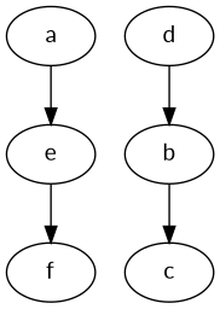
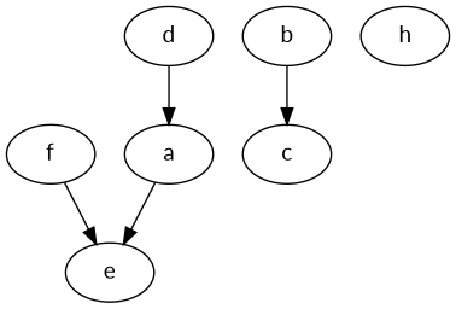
  strict digraph {
    fontname=Lato
    node [fontname=Lato]
    edge [fontname=Lato]
    a
    e
    b
    c
    d
    f
+   h
    a -> e
-   e -> f
+   f -> e
    b -> c
-   d -> b
+   d -> a
  }
